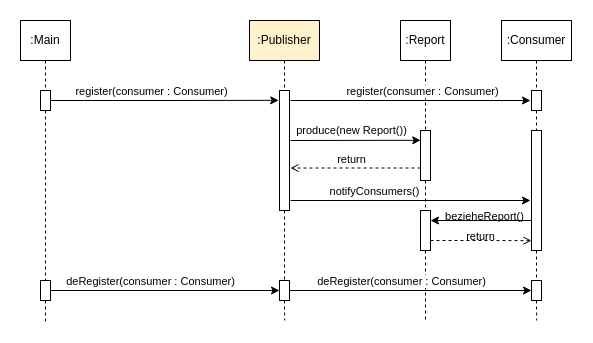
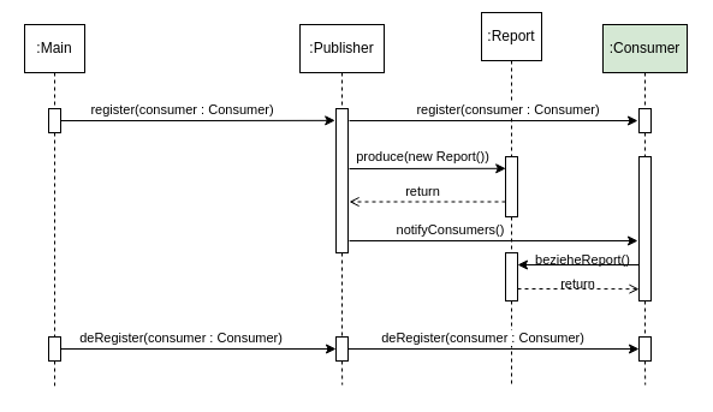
  <mxCell id="0" />
  <mxCell id="1" parent="0" />
  <mxCell id="2" style="edgeStyle=orthogonalEdgeStyle;rounded=0;orthogonalLoop=1;jettySize=auto;html=1;exitX=0.5;exitY=1;exitDx=0;exitDy=0;entryX=0.5;entryY=0;entryDx=0;entryDy=0;endArrow=none;endFill=0;dashed=1;" edge="1" parent="1" source="3" target="13"><mxGeometry relative="1" as="geometry" /></mxCell>
  <mxCell id="3" value=":Main" style="rounded=0;whiteSpace=wrap;html=1;" vertex="1" parent="1"><mxGeometry x="20" y="20" width="50" height="40" as="geometry" /></mxCell>
  <mxCell id="4" style="edgeStyle=orthogonalEdgeStyle;rounded=0;orthogonalLoop=1;jettySize=auto;html=1;exitX=0.5;exitY=1;exitDx=0;exitDy=0;entryX=0.5;entryY=0;entryDx=0;entryDy=0;dashed=1;endArrow=none;endFill=0;" edge="1" parent="1" source="5" target="15"><mxGeometry relative="1" as="geometry" /></mxCell>
- <mxCell id="5" value=":Publisher" style="rounded=0;whiteSpace=wrap;html=1;fillColor=#fff2cc;" vertex="1" parent="1"><mxGeometry x="249" y="20" width="70" height="40" as="geometry" /></mxCell>
+ <mxCell id="5" value=":Publisher" style="rounded=0;whiteSpace=wrap;html=1;" vertex="1" parent="1"><mxGeometry x="249" y="20" width="70" height="40" as="geometry" /></mxCell>
  <mxCell id="6" style="edgeStyle=orthogonalEdgeStyle;rounded=0;orthogonalLoop=1;jettySize=auto;html=1;exitX=0.5;exitY=1;exitDx=0;exitDy=0;entryX=0.5;entryY=0;entryDx=0;entryDy=0;dashed=1;endArrow=none;endFill=0;" edge="1" parent="1" source="7" target="21"><mxGeometry relative="1" as="geometry" /></mxCell>
- <mxCell id="7" value=":Report" style="rounded=0;whiteSpace=wrap;html=1;" vertex="1" parent="1"><mxGeometry x="400" y="20" width="50" height="40" as="geometry" /></mxCell>
+ <mxCell id="7" value=":Report" style="rounded=0;whiteSpace=wrap;html=1;" vertex="1" parent="1"><mxGeometry x="400" y="10" width="50" height="40" as="geometry" /></mxCell>
  <mxCell id="8" style="edgeStyle=orthogonalEdgeStyle;rounded=0;orthogonalLoop=1;jettySize=auto;html=1;exitX=0.5;exitY=1;exitDx=0;exitDy=0;entryX=0.5;entryY=0;entryDx=0;entryDy=0;dashed=1;endArrow=none;endFill=0;" edge="1" parent="1" source="9" target="17"><mxGeometry relative="1" as="geometry" /></mxCell>
- <mxCell id="9" value=":Consumer" style="rounded=0;whiteSpace=wrap;html=1;" vertex="1" parent="1"><mxGeometry x="501" y="20" width="70" height="40" as="geometry" /></mxCell>
+ <mxCell id="9" value=":Consumer" style="rounded=0;whiteSpace=wrap;html=1;fillColor=#d5e8d4;" vertex="1" parent="1"><mxGeometry x="501" y="20" width="70" height="40" as="geometry" /></mxCell>
  <mxCell id="10" style="edgeStyle=orthogonalEdgeStyle;rounded=0;orthogonalLoop=1;jettySize=auto;html=1;exitX=1;exitY=0.5;exitDx=0;exitDy=0;endArrow=classic;endFill=1;entryX=-0.08;entryY=0.082;entryDx=0;entryDy=0;entryPerimeter=0;" edge="1" parent="1" source="13" target="15"><mxGeometry relative="1" as="geometry"><mxPoint x="270" y="100" as="targetPoint" /><Array as="points" /></mxGeometry></mxCell>
  <mxCell id="11" value="register(consumer : Consumer)" style="edgeLabel;html=1;align=center;verticalAlign=middle;resizable=0;points=[];" vertex="1" connectable="0" parent="10"><mxGeometry x="-0.222" relative="1" as="geometry"><mxPoint x="11" y="-10" as="offset" /></mxGeometry></mxCell>
  <mxCell id="12" style="edgeStyle=orthogonalEdgeStyle;rounded=0;orthogonalLoop=1;jettySize=auto;html=1;exitX=0.5;exitY=1;exitDx=0;exitDy=0;entryX=0.5;entryY=0;entryDx=0;entryDy=0;dashed=1;endArrow=none;endFill=0;" edge="1" parent="1" source="13" target="45"><mxGeometry relative="1" as="geometry" /></mxCell>
  <mxCell id="13" value="" style="rounded=0;whiteSpace=wrap;html=1;" vertex="1" parent="1"><mxGeometry x="40" y="90" width="10" height="20" as="geometry" /></mxCell>
  <mxCell id="14" style="edgeStyle=orthogonalEdgeStyle;rounded=0;orthogonalLoop=1;jettySize=auto;html=1;exitX=0.5;exitY=1;exitDx=0;exitDy=0;entryX=0.5;entryY=0;entryDx=0;entryDy=0;dashed=1;endArrow=none;endFill=0;" edge="1" parent="1" source="15" target="41"><mxGeometry relative="1" as="geometry" /></mxCell>
  <mxCell id="15" value="" style="rounded=0;whiteSpace=wrap;html=1;" vertex="1" parent="1"><mxGeometry x="279" y="90" width="10" height="120" as="geometry" /></mxCell>
  <mxCell id="16" style="edgeStyle=orthogonalEdgeStyle;rounded=0;orthogonalLoop=1;jettySize=auto;html=1;exitX=0.5;exitY=1;exitDx=0;exitDy=0;entryX=0.5;entryY=0;entryDx=0;entryDy=0;dashed=1;endArrow=none;endFill=0;" edge="1" parent="1" source="17" target="29"><mxGeometry relative="1" as="geometry" /></mxCell>
  <mxCell id="17" value="" style="rounded=0;whiteSpace=wrap;html=1;" vertex="1" parent="1"><mxGeometry x="531" y="90" width="10" height="20" as="geometry" /></mxCell>
  <mxCell id="18" style="edgeStyle=orthogonalEdgeStyle;rounded=0;orthogonalLoop=1;jettySize=auto;html=1;exitX=0;exitY=0.75;exitDx=0;exitDy=0;entryX=1.1;entryY=0.646;entryDx=0;entryDy=0;entryPerimeter=0;endArrow=open;endFill=0;dashed=1;" edge="1" parent="1" source="21" target="15"><mxGeometry relative="1" as="geometry" /></mxCell>
  <mxCell id="19" value="return" style="edgeLabel;html=1;align=center;verticalAlign=middle;resizable=0;points=[];" vertex="1" connectable="0" parent="18"><mxGeometry x="0.071" relative="1" as="geometry"><mxPoint y="-9" as="offset" /></mxGeometry></mxCell>
  <mxCell id="20" style="edgeStyle=orthogonalEdgeStyle;rounded=0;orthogonalLoop=1;jettySize=auto;html=1;exitX=0.5;exitY=1;exitDx=0;exitDy=0;entryX=0.5;entryY=0;entryDx=0;entryDy=0;endArrow=none;endFill=0;dashed=1;" edge="1" parent="1" source="21" target="35"><mxGeometry relative="1" as="geometry" /></mxCell>
  <mxCell id="21" value="" style="rounded=0;whiteSpace=wrap;html=1;" vertex="1" parent="1"><mxGeometry x="420" y="130" width="10" height="50" as="geometry" /></mxCell>
  <mxCell id="22" value="" style="endArrow=classic;html=1;rounded=0;" edge="1" parent="1"><mxGeometry width="50" height="50" relative="1" as="geometry"><mxPoint x="290" y="100" as="sourcePoint" /><mxPoint x="530" y="100" as="targetPoint" /></mxGeometry></mxCell>
  <mxCell id="23" value="register(consumer : Consumer)" style="edgeLabel;html=1;align=center;verticalAlign=middle;resizable=0;points=[];" vertex="1" connectable="0" parent="22"><mxGeometry x="0.505" y="1" relative="1" as="geometry"><mxPoint x="-50" y="-9" as="offset" /></mxGeometry></mxCell>
  <mxCell id="24" value="" style="endArrow=classic;html=1;rounded=0;entryX=0.02;entryY=0.196;entryDx=0;entryDy=0;entryPerimeter=0;" edge="1" parent="1" target="21"><mxGeometry width="50" height="50" relative="1" as="geometry"><mxPoint x="290" y="140" as="sourcePoint" /><mxPoint x="360" y="150" as="targetPoint" /></mxGeometry></mxCell>
  <mxCell id="25" value="produce(new Report())" style="edgeLabel;html=1;align=center;verticalAlign=middle;resizable=0;points=[];" vertex="1" connectable="0" parent="24"><mxGeometry x="0.109" y="-2" relative="1" as="geometry"><mxPoint x="-12" y="-12" as="offset" /></mxGeometry></mxCell>
  <mxCell id="26" style="edgeStyle=orthogonalEdgeStyle;rounded=0;orthogonalLoop=1;jettySize=auto;html=1;exitX=0;exitY=0.75;exitDx=0;exitDy=0;entryX=1;entryY=0.25;entryDx=0;entryDy=0;endArrow=classic;endFill=1;" edge="1" parent="1" source="29" target="35"><mxGeometry relative="1" as="geometry" /></mxCell>
  <mxCell id="27" value="bezieheReport()" style="edgeLabel;html=1;align=center;verticalAlign=middle;resizable=0;points=[];labelBackgroundColor=none;" vertex="1" connectable="0" parent="26"><mxGeometry x="-0.121" relative="1" as="geometry"><mxPoint x="-4" y="-5" as="offset" /></mxGeometry></mxCell>
  <mxCell id="28" style="edgeStyle=orthogonalEdgeStyle;rounded=0;orthogonalLoop=1;jettySize=auto;html=1;exitX=0.5;exitY=1;exitDx=0;exitDy=0;entryX=0.5;entryY=0;entryDx=0;entryDy=0;dashed=1;endArrow=none;endFill=0;" edge="1" parent="1" source="29" target="37"><mxGeometry relative="1" as="geometry" /></mxCell>
  <mxCell id="29" value="" style="rounded=0;whiteSpace=wrap;html=1;" vertex="1" parent="1"><mxGeometry x="531" y="130" width="10" height="120" as="geometry" /></mxCell>
  <mxCell id="30" value="" style="endArrow=classic;html=1;rounded=0;" edge="1" parent="1"><mxGeometry width="50" height="50" relative="1" as="geometry"><mxPoint x="290" y="200" as="sourcePoint" /><mxPoint x="530" y="200" as="targetPoint" /></mxGeometry></mxCell>
  <mxCell id="31" value="notifyConsumers()" style="edgeLabel;html=1;align=center;verticalAlign=middle;resizable=0;points=[];" vertex="1" connectable="0" parent="30"><mxGeometry x="0.162" y="-1" relative="1" as="geometry"><mxPoint x="-56" y="-11" as="offset" /></mxGeometry></mxCell>
  <mxCell id="32" style="edgeStyle=orthogonalEdgeStyle;rounded=0;orthogonalLoop=1;jettySize=auto;html=1;exitX=1;exitY=0.75;exitDx=0;exitDy=0;entryX=0;entryY=0.918;entryDx=0;entryDy=0;entryPerimeter=0;endArrow=open;endFill=0;dashed=1;" edge="1" parent="1" source="35" target="29"><mxGeometry relative="1" as="geometry" /></mxCell>
  <mxCell id="33" value="return" style="edgeLabel;html=1;align=center;verticalAlign=middle;resizable=0;points=[];labelBackgroundColor=none;" vertex="1" connectable="0" parent="32"><mxGeometry x="0.131" y="1" relative="1" as="geometry"><mxPoint x="-7" y="-4" as="offset" /></mxGeometry></mxCell>
  <mxCell id="34" style="edgeStyle=orthogonalEdgeStyle;rounded=0;orthogonalLoop=1;jettySize=auto;html=1;exitX=0.5;exitY=1;exitDx=0;exitDy=0;endArrow=none;endFill=0;dashed=1;" edge="1" parent="1" source="35"><mxGeometry relative="1" as="geometry"><mxPoint x="425" y="320" as="targetPoint" /></mxGeometry></mxCell>
  <mxCell id="35" value="" style="rounded=0;whiteSpace=wrap;html=1;" vertex="1" parent="1"><mxGeometry x="420" y="210" width="10" height="40" as="geometry" /></mxCell>
  <mxCell id="36" style="edgeStyle=orthogonalEdgeStyle;rounded=0;orthogonalLoop=1;jettySize=auto;html=1;exitX=0.5;exitY=1;exitDx=0;exitDy=0;dashed=1;endArrow=none;endFill=0;" edge="1" parent="1" source="37"><mxGeometry relative="1" as="geometry"><mxPoint x="536.2" y="320" as="targetPoint" /></mxGeometry></mxCell>
  <mxCell id="37" value="" style="rounded=0;whiteSpace=wrap;html=1;" vertex="1" parent="1"><mxGeometry x="531" y="280" width="10" height="20" as="geometry" /></mxCell>
  <mxCell id="38" style="edgeStyle=orthogonalEdgeStyle;rounded=0;orthogonalLoop=1;jettySize=auto;html=1;exitX=0.5;exitY=1;exitDx=0;exitDy=0;dashed=1;endArrow=none;endFill=0;" edge="1" parent="1" source="41"><mxGeometry relative="1" as="geometry"><mxPoint x="284.2" y="320" as="targetPoint" /></mxGeometry></mxCell>
  <mxCell id="39" style="edgeStyle=orthogonalEdgeStyle;rounded=0;orthogonalLoop=1;jettySize=auto;html=1;exitX=1;exitY=0.5;exitDx=0;exitDy=0;entryX=0;entryY=0.5;entryDx=0;entryDy=0;endArrow=classic;endFill=1;" edge="1" parent="1" source="41" target="37"><mxGeometry relative="1" as="geometry" /></mxCell>
  <mxCell id="40" value="deRegister(consumer : Consumer)" style="edgeLabel;html=1;align=center;verticalAlign=middle;resizable=0;points=[];" vertex="1" connectable="0" parent="39"><mxGeometry x="0.107" y="1" relative="1" as="geometry"><mxPoint x="-23" y="-9" as="offset" /></mxGeometry></mxCell>
  <mxCell id="41" value="" style="rounded=0;whiteSpace=wrap;html=1;" vertex="1" parent="1"><mxGeometry x="279" y="280" width="10" height="20" as="geometry" /></mxCell>
  <mxCell id="42" style="edgeStyle=orthogonalEdgeStyle;rounded=0;orthogonalLoop=1;jettySize=auto;html=1;exitX=0.5;exitY=1;exitDx=0;exitDy=0;dashed=1;endArrow=none;endFill=0;" edge="1" parent="1" source="45"><mxGeometry relative="1" as="geometry"><mxPoint x="45" y="320.8" as="targetPoint" /></mxGeometry></mxCell>
  <mxCell id="43" style="edgeStyle=orthogonalEdgeStyle;rounded=0;orthogonalLoop=1;jettySize=auto;html=1;exitX=1;exitY=0.5;exitDx=0;exitDy=0;entryX=0;entryY=0.5;entryDx=0;entryDy=0;endArrow=classic;endFill=1;" edge="1" parent="1" source="45" target="41"><mxGeometry relative="1" as="geometry" /></mxCell>
  <mxCell id="44" value="deRegister(consumer : Consumer)" style="edgeLabel;html=1;align=center;verticalAlign=middle;resizable=0;points=[];" vertex="1" connectable="0" parent="43"><mxGeometry x="-0.132" y="1" relative="1" as="geometry"><mxPoint y="-9" as="offset" /></mxGeometry></mxCell>
  <mxCell id="45" value="" style="rounded=0;whiteSpace=wrap;html=1;" vertex="1" parent="1"><mxGeometry x="40" y="280" width="10" height="20" as="geometry" /></mxCell>
